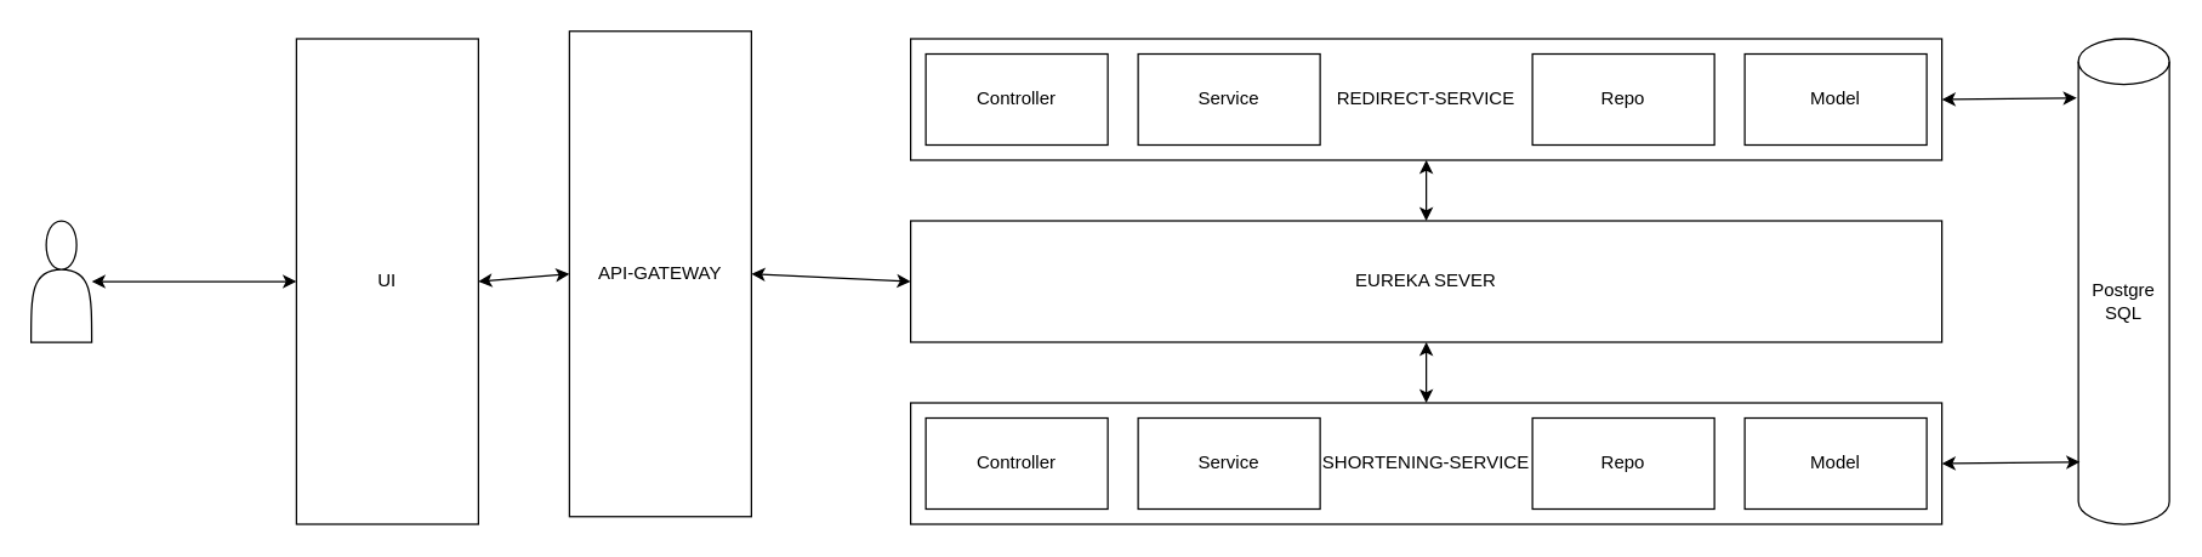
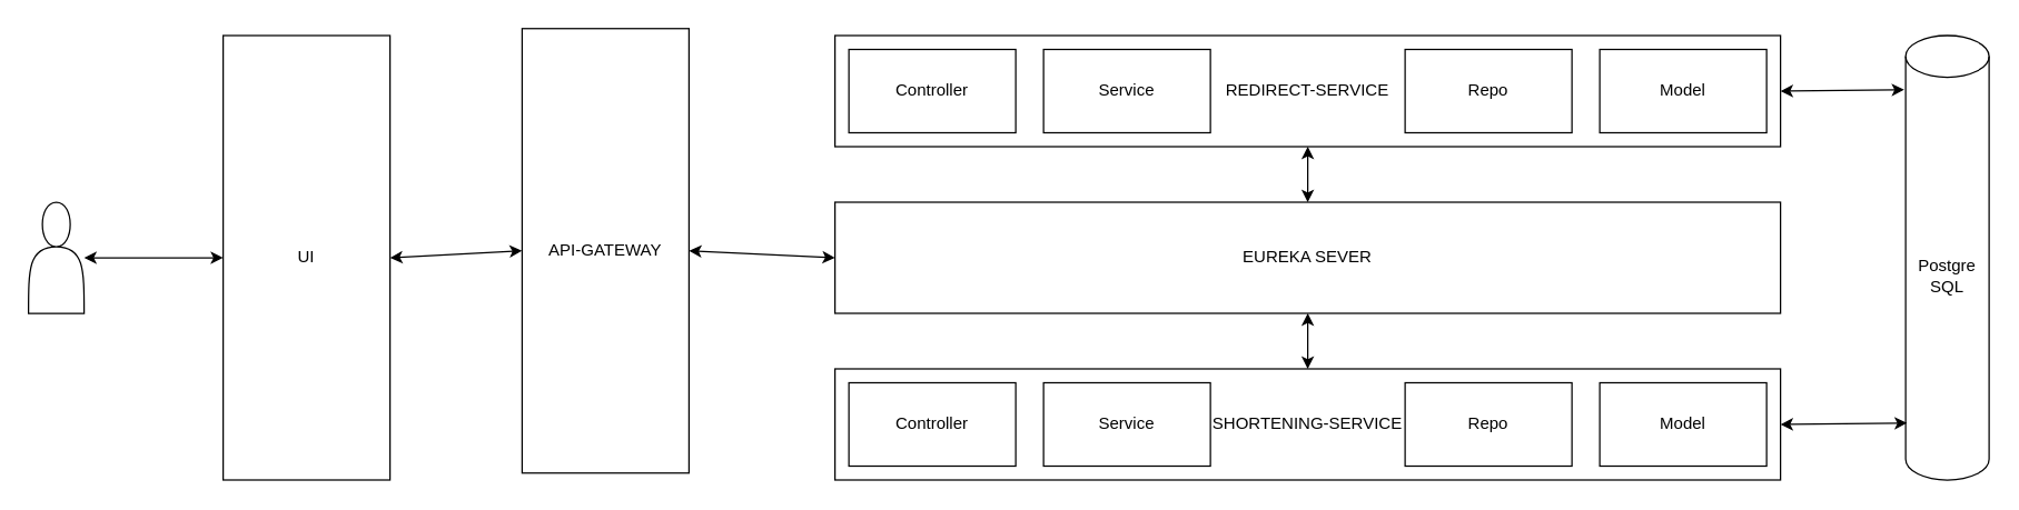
  <mxCell id="0" />
  <mxCell id="1" parent="0" />
  <mxCell id="2" value="Postgre SQL" style="shape=cylinder3;whiteSpace=wrap;html=1;boundedLbl=1;backgroundOutline=1;size=15;" vertex="1" parent="1"><mxGeometry x="1370" y="25" width="60" height="320" as="geometry" /></mxCell>
  <mxCell id="3" value="API-GATEWAY" style="rounded=0;whiteSpace=wrap;html=1;" vertex="1" parent="1"><mxGeometry x="375" y="20" width="120" height="320" as="geometry" /></mxCell>
  <mxCell id="4" style="edgeStyle=orthogonalEdgeStyle;rounded=0;orthogonalLoop=1;jettySize=auto;html=1;exitX=0.5;exitY=1;exitDx=0;exitDy=0;exitPerimeter=0;" edge="1" parent="1" source="2" target="2"><mxGeometry relative="1" as="geometry" /></mxCell>
  <mxCell id="5" value="EUREKA SEVER" style="rounded=0;whiteSpace=wrap;html=1;" vertex="1" parent="1"><mxGeometry x="600" y="145" width="680" height="80" as="geometry" /></mxCell>
  <mxCell id="6" value="REDIRECT-SERVICE" style="rounded=0;whiteSpace=wrap;html=1;" vertex="1" parent="1"><mxGeometry x="600" y="25" width="680" height="80" as="geometry" /></mxCell>
  <mxCell id="7" value="SHORTENING-SERVICE" style="rounded=0;whiteSpace=wrap;html=1;" vertex="1" parent="1"><mxGeometry x="600" y="265" width="680" height="80" as="geometry" /></mxCell>
- <mxCell id="8" value="UI" style="rounded=0;whiteSpace=wrap;html=1;" vertex="1" parent="1"><mxGeometry x="195" y="25" width="120" height="320" as="geometry" /></mxCell>
+ <mxCell id="8" value="UI" style="rounded=0;whiteSpace=wrap;html=1;" vertex="1" parent="1"><mxGeometry x="160" y="25" width="120" height="320" as="geometry" /></mxCell>
  <mxCell id="9" value="" style="shape=actor;whiteSpace=wrap;html=1;" vertex="1" parent="1"><mxGeometry x="20" y="145" width="40" height="80" as="geometry" /></mxCell>
  <mxCell id="10" value="" style="endArrow=classic;startArrow=classic;html=1;rounded=0;exitX=1;exitY=0.5;exitDx=0;exitDy=0;entryX=0;entryY=0.5;entryDx=0;entryDy=0;" edge="1" parent="1" source="8" target="3"><mxGeometry width="50" height="50" relative="1" as="geometry"><mxPoint x="720" y="255" as="sourcePoint" /><mxPoint x="770" y="205" as="targetPoint" /></mxGeometry></mxCell>
  <mxCell id="11" value="" style="endArrow=classic;startArrow=classic;html=1;rounded=0;entryX=0;entryY=0.5;entryDx=0;entryDy=0;" edge="1" parent="1" target="8"><mxGeometry width="50" height="50" relative="1" as="geometry"><mxPoint x="60" y="185" as="sourcePoint" /><mxPoint x="100" y="135" as="targetPoint" /></mxGeometry></mxCell>
  <mxCell id="12" value="" style="endArrow=classic;startArrow=classic;html=1;rounded=0;entryX=0.5;entryY=0;entryDx=0;entryDy=0;exitX=0.5;exitY=1;exitDx=0;exitDy=0;" edge="1" parent="1" source="6" target="5"><mxGeometry width="50" height="50" relative="1" as="geometry"><mxPoint x="720" y="255" as="sourcePoint" /><mxPoint x="770" y="205" as="targetPoint" /></mxGeometry></mxCell>
  <mxCell id="13" value="" style="endArrow=classic;startArrow=classic;html=1;rounded=0;exitX=0.5;exitY=0;exitDx=0;exitDy=0;entryX=0.5;entryY=1;entryDx=0;entryDy=0;" edge="1" parent="1" source="7" target="5"><mxGeometry width="50" height="50" relative="1" as="geometry"><mxPoint x="720" y="255" as="sourcePoint" /><mxPoint x="770" y="205" as="targetPoint" /></mxGeometry></mxCell>
  <mxCell id="14" value="" style="endArrow=classic;startArrow=classic;html=1;rounded=0;exitX=1;exitY=0.5;exitDx=0;exitDy=0;" edge="1" parent="1" source="3"><mxGeometry width="50" height="50" relative="1" as="geometry"><mxPoint x="720" y="255" as="sourcePoint" /><mxPoint x="600" y="185" as="targetPoint" /></mxGeometry></mxCell>
  <mxCell id="15" value="" style="endArrow=classic;startArrow=classic;html=1;rounded=0;entryX=-0.017;entryY=0.122;entryDx=0;entryDy=0;entryPerimeter=0;exitX=1;exitY=0.5;exitDx=0;exitDy=0;" edge="1" parent="1" source="6" target="2"><mxGeometry width="50" height="50" relative="1" as="geometry"><mxPoint x="720" y="255" as="sourcePoint" /><mxPoint x="770" y="205" as="targetPoint" /></mxGeometry></mxCell>
  <mxCell id="16" value="Controller" style="rounded=0;whiteSpace=wrap;html=1;" vertex="1" parent="1"><mxGeometry x="610" y="35" width="120" height="60" as="geometry" /></mxCell>
  <mxCell id="17" value="Repo" style="rounded=0;whiteSpace=wrap;html=1;" vertex="1" parent="1"><mxGeometry x="1010" y="35" width="120" height="60" as="geometry" /></mxCell>
  <mxCell id="18" value="Model" style="rounded=0;whiteSpace=wrap;html=1;" vertex="1" parent="1"><mxGeometry x="1150" y="35" width="120" height="60" as="geometry" /></mxCell>
  <mxCell id="19" value="Service" style="rounded=0;whiteSpace=wrap;html=1;" vertex="1" parent="1"><mxGeometry x="750" y="35" width="120" height="60" as="geometry" /></mxCell>
  <mxCell id="20" value="Controller" style="rounded=0;whiteSpace=wrap;html=1;" vertex="1" parent="1"><mxGeometry x="610" y="275" width="120" height="60" as="geometry" /></mxCell>
  <mxCell id="21" value="Service" style="rounded=0;whiteSpace=wrap;html=1;" vertex="1" parent="1"><mxGeometry x="750" y="275" width="120" height="60" as="geometry" /></mxCell>
  <mxCell id="22" value="Repo" style="rounded=0;whiteSpace=wrap;html=1;" vertex="1" parent="1"><mxGeometry x="1010" y="275" width="120" height="60" as="geometry" /></mxCell>
  <mxCell id="23" value="Model" style="rounded=0;whiteSpace=wrap;html=1;" vertex="1" parent="1"><mxGeometry x="1150" y="275" width="120" height="60" as="geometry" /></mxCell>
  <mxCell id="24" value="" style="endArrow=classic;startArrow=classic;html=1;rounded=0;exitX=1;exitY=0.5;exitDx=0;exitDy=0;entryX=0.017;entryY=0.872;entryDx=0;entryDy=0;entryPerimeter=0;" edge="1" parent="1" source="7" target="2"><mxGeometry width="50" height="50" relative="1" as="geometry"><mxPoint x="720" y="255" as="sourcePoint" /><mxPoint x="770" y="205" as="targetPoint" /></mxGeometry></mxCell>
